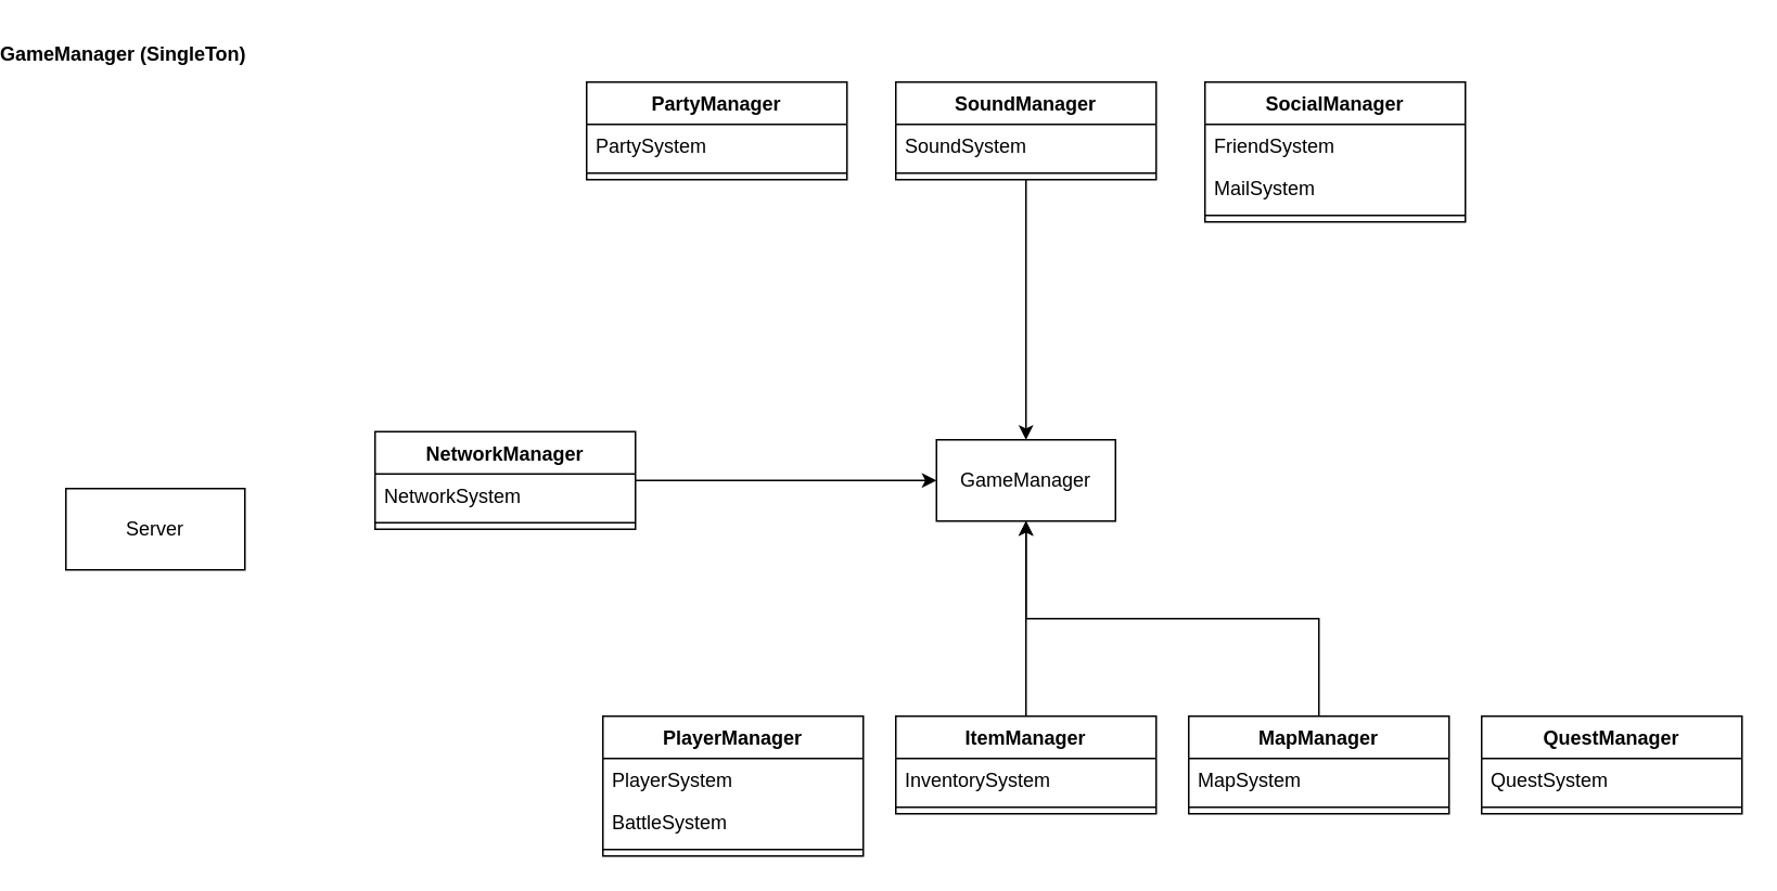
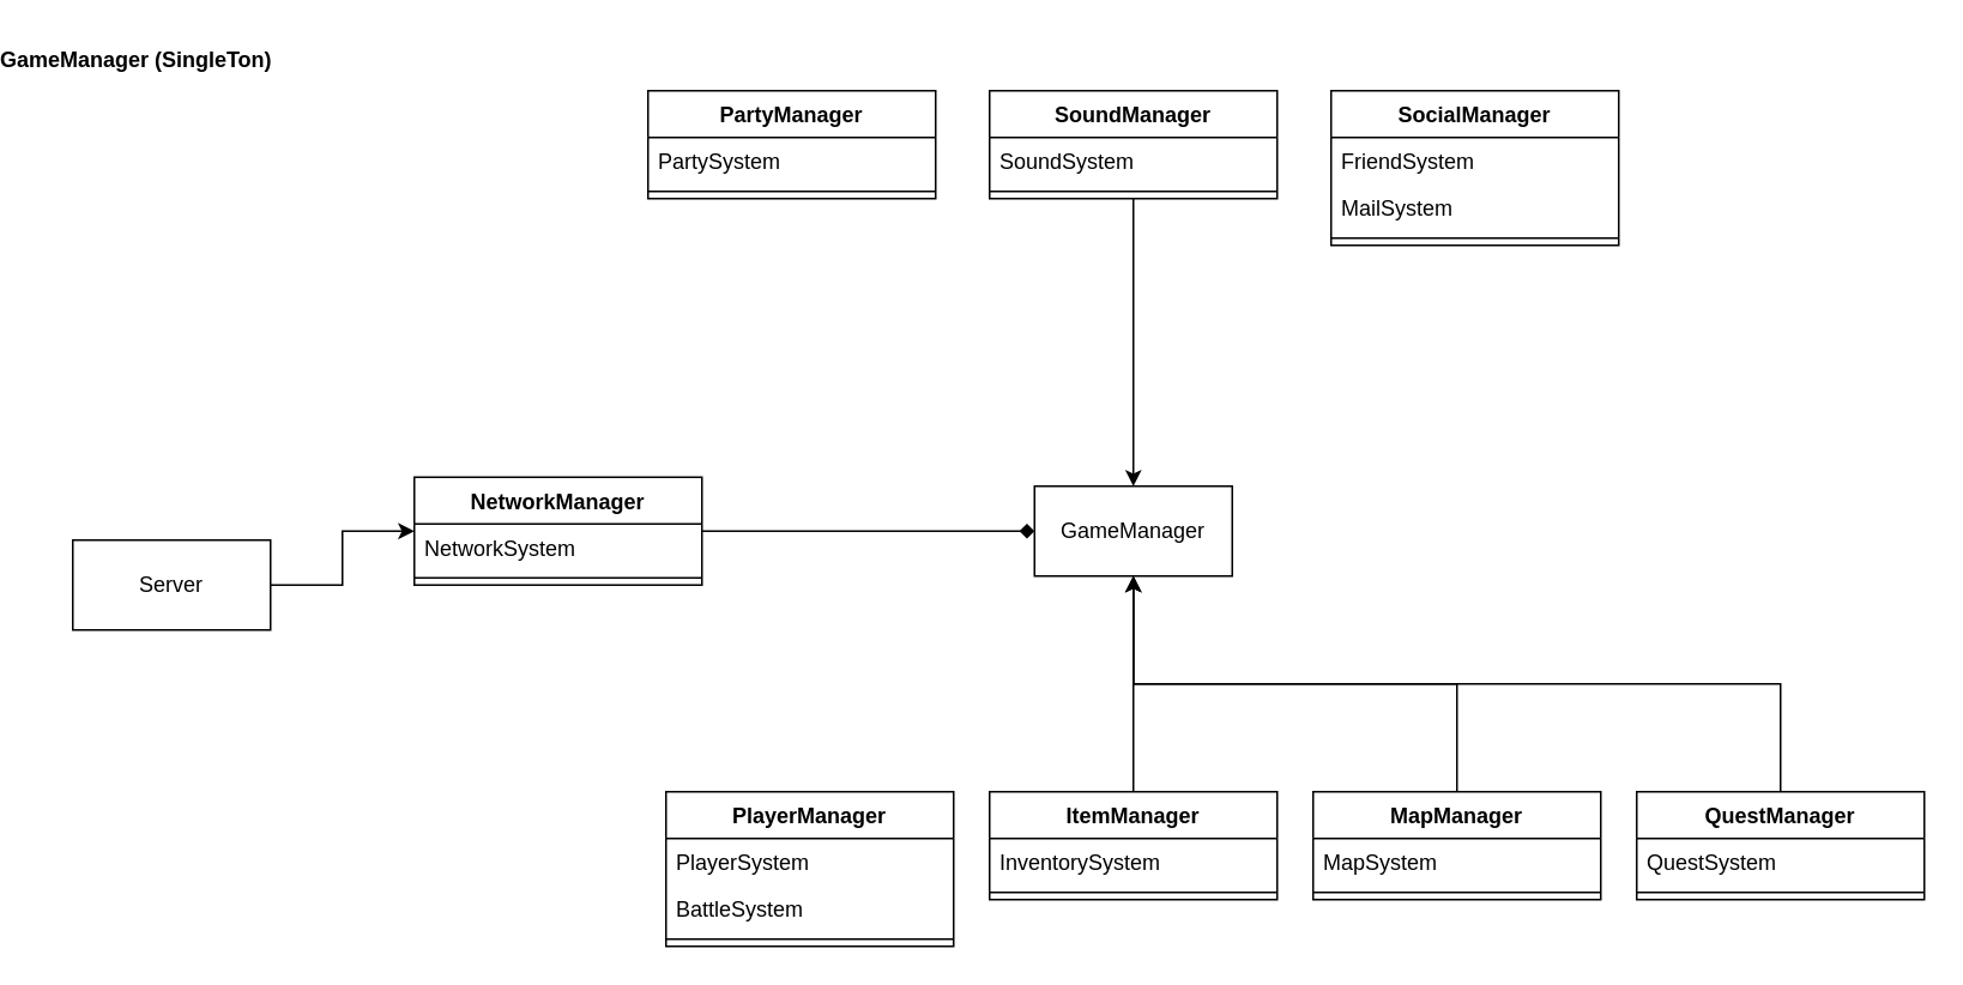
  <mxCell id="0" />
  <mxCell id="1" parent="0" />
  <mxCell id="2" value="GameManager (SingleTon)" style="text;align=center;fontStyle=1;verticalAlign=middle;spacingLeft=3;spacingRight=3;strokeColor=none;rotatable=0;points=[[0,0.5],[1,0.5]];portConstraint=eastwest;html=1;" parent="1" vertex="1"><mxGeometry x="20" y="20" width="80" height="26" as="geometry" /></mxCell>
  <mxCell id="3" value="NetworkManager" style="swimlane;fontStyle=1;align=center;verticalAlign=top;childLayout=stackLayout;horizontal=1;startSize=26;horizontalStack=0;resizeParent=1;resizeParentMax=0;resizeLast=0;collapsible=1;marginBottom=0;whiteSpace=wrap;html=1;" parent="1" vertex="1"><mxGeometry x="215" y="265" width="160" height="60" as="geometry"><mxRectangle x="170" y="430" width="130" height="30" as="alternateBounds" /></mxGeometry></mxCell>
  <mxCell id="4" value="NetworkSystem" style="text;strokeColor=none;fillColor=none;align=left;verticalAlign=top;spacingLeft=4;spacingRight=4;overflow=hidden;rotatable=0;points=[[0,0.5],[1,0.5]];portConstraint=eastwest;whiteSpace=wrap;html=1;" parent="3" vertex="1"><mxGeometry y="26" width="160" height="26" as="geometry" /></mxCell>
  <mxCell id="5" value="" style="line;strokeWidth=1;fillColor=none;align=left;verticalAlign=middle;spacingTop=-1;spacingLeft=3;spacingRight=3;rotatable=0;labelPosition=right;points=[];portConstraint=eastwest;strokeColor=inherit;" parent="3" vertex="1"><mxGeometry y="52" width="160" height="8" as="geometry" /></mxCell>
  <mxCell id="6" value="PlayerManager" style="swimlane;fontStyle=1;align=center;verticalAlign=top;childLayout=stackLayout;horizontal=1;startSize=26;horizontalStack=0;resizeParent=1;resizeParentMax=0;resizeLast=0;collapsible=1;marginBottom=0;whiteSpace=wrap;html=1;" parent="1" vertex="1"><mxGeometry x="355" y="440" width="160" height="86" as="geometry"><mxRectangle x="350" y="430" width="120" height="30" as="alternateBounds" /></mxGeometry></mxCell>
  <mxCell id="7" value="PlayerSystem" style="text;strokeColor=none;fillColor=none;align=left;verticalAlign=top;spacingLeft=4;spacingRight=4;overflow=hidden;rotatable=0;points=[[0,0.5],[1,0.5]];portConstraint=eastwest;whiteSpace=wrap;html=1;" parent="6" vertex="1"><mxGeometry y="26" width="160" height="26" as="geometry" /></mxCell>
  <mxCell id="8" value="BattleSystem" style="text;strokeColor=none;fillColor=none;align=left;verticalAlign=top;spacingLeft=4;spacingRight=4;overflow=hidden;rotatable=0;points=[[0,0.5],[1,0.5]];portConstraint=eastwest;whiteSpace=wrap;html=1;" parent="6" vertex="1"><mxGeometry y="52" width="160" height="26" as="geometry" /></mxCell>
  <mxCell id="9" value="" style="line;strokeWidth=1;fillColor=none;align=left;verticalAlign=middle;spacingTop=-1;spacingLeft=3;spacingRight=3;rotatable=0;labelPosition=right;points=[];portConstraint=eastwest;strokeColor=inherit;" parent="6" vertex="1"><mxGeometry y="78" width="160" height="8" as="geometry" /></mxCell>
  <mxCell id="10" style="edgeStyle=orthogonalEdgeStyle;rounded=0;orthogonalLoop=1;jettySize=auto;html=1;exitX=0.5;exitY=0;exitDx=0;exitDy=0;" parent="1" source="11" edge="1"><mxGeometry relative="1" as="geometry"><mxPoint x="615" y="320" as="targetPoint" /></mxGeometry></mxCell>
  <mxCell id="11" value="ItemManager" style="swimlane;fontStyle=1;align=center;verticalAlign=top;childLayout=stackLayout;horizontal=1;startSize=26;horizontalStack=0;resizeParent=1;resizeParentMax=0;resizeLast=0;collapsible=1;marginBottom=0;whiteSpace=wrap;html=1;" parent="1" vertex="1"><mxGeometry x="535" y="440" width="160" height="60" as="geometry"><mxRectangle x="530" y="430" width="110" height="30" as="alternateBounds" /></mxGeometry></mxCell>
  <mxCell id="12" value="InventorySystem" style="text;strokeColor=none;fillColor=none;align=left;verticalAlign=top;spacingLeft=4;spacingRight=4;overflow=hidden;rotatable=0;points=[[0,0.5],[1,0.5]];portConstraint=eastwest;whiteSpace=wrap;html=1;" parent="11" vertex="1"><mxGeometry y="26" width="160" height="26" as="geometry" /></mxCell>
  <mxCell id="13" value="" style="line;strokeWidth=1;fillColor=none;align=left;verticalAlign=middle;spacingTop=-1;spacingLeft=3;spacingRight=3;rotatable=0;labelPosition=right;points=[];portConstraint=eastwest;strokeColor=inherit;" parent="11" vertex="1"><mxGeometry y="52" width="160" height="8" as="geometry" /></mxCell>
  <mxCell id="14" style="edgeStyle=orthogonalEdgeStyle;rounded=0;orthogonalLoop=1;jettySize=auto;html=1;exitX=0.5;exitY=0;exitDx=0;exitDy=0;entryX=0.5;entryY=1;entryDx=0;entryDy=0;" parent="1" source="15" target="20" edge="1"><mxGeometry relative="1" as="geometry" /></mxCell>
  <mxCell id="15" value="MapManager" style="swimlane;fontStyle=1;align=center;verticalAlign=top;childLayout=stackLayout;horizontal=1;startSize=26;horizontalStack=0;resizeParent=1;resizeParentMax=0;resizeLast=0;collapsible=1;marginBottom=0;whiteSpace=wrap;html=1;" parent="1" vertex="1"><mxGeometry x="715" y="440" width="160" height="60" as="geometry"><mxRectangle x="710" y="430" width="110" height="30" as="alternateBounds" /></mxGeometry></mxCell>
  <mxCell id="16" value="MapSystem" style="text;strokeColor=none;fillColor=none;align=left;verticalAlign=top;spacingLeft=4;spacingRight=4;overflow=hidden;rotatable=0;points=[[0,0.5],[1,0.5]];portConstraint=eastwest;whiteSpace=wrap;html=1;" parent="15" vertex="1"><mxGeometry y="26" width="160" height="26" as="geometry" /></mxCell>
  <mxCell id="17" value="" style="line;strokeWidth=1;fillColor=none;align=left;verticalAlign=middle;spacingTop=-1;spacingLeft=3;spacingRight=3;rotatable=0;labelPosition=right;points=[];portConstraint=eastwest;strokeColor=inherit;" parent="15" vertex="1"><mxGeometry y="52" width="160" height="8" as="geometry" /></mxCell>
  <mxCell id="18" style="edgeStyle=orthogonalEdgeStyle;rounded=0;orthogonalLoop=1;jettySize=auto;html=1;entryX=0.5;entryY=0;entryDx=0;entryDy=0;" parent="1" source="25" target="20" edge="1"><mxGeometry relative="1" as="geometry" /></mxCell>
- <mxCell id="19" style="rounded=0;orthogonalLoop=1;jettySize=auto;html=1;entryX=0;entryY=0.5;entryDx=0;entryDy=0;" parent="1" source="3" target="20" edge="1"><mxGeometry relative="1" as="geometry" /></mxCell>
+ <mxCell id="19" style="rounded=0;orthogonalLoop=1;jettySize=auto;html=1;entryX=0;entryY=0.5;entryDx=0;entryDy=0;endArrow=diamond;" parent="1" source="3" target="20" edge="1"><mxGeometry relative="1" as="geometry" /></mxCell>
  <mxCell id="20" value="GameManager" style="html=1;whiteSpace=wrap;" parent="1" vertex="1"><mxGeometry x="560" y="270" width="110" height="50" as="geometry" /></mxCell>
+ <mxCell id="21" style="edgeStyle=orthogonalEdgeStyle;rounded=0;orthogonalLoop=1;jettySize=auto;html=1;exitX=0.5;exitY=0;exitDx=0;exitDy=0;entryX=0.5;entryY=1;entryDx=0;entryDy=0;" parent="1" source="22" target="20" edge="1"><mxGeometry relative="1" as="geometry" /></mxCell>
  <mxCell id="22" value="QuestManager" style="swimlane;fontStyle=1;align=center;verticalAlign=top;childLayout=stackLayout;horizontal=1;startSize=26;horizontalStack=0;resizeParent=1;resizeParentMax=0;resizeLast=0;collapsible=1;marginBottom=0;whiteSpace=wrap;html=1;" parent="1" vertex="1"><mxGeometry x="895" y="440" width="160" height="60" as="geometry"><mxRectangle x="890" y="430" width="120" height="30" as="alternateBounds" /></mxGeometry></mxCell>
  <mxCell id="23" value="QuestSystem" style="text;strokeColor=none;fillColor=none;align=left;verticalAlign=top;spacingLeft=4;spacingRight=4;overflow=hidden;rotatable=0;points=[[0,0.5],[1,0.5]];portConstraint=eastwest;whiteSpace=wrap;html=1;" parent="22" vertex="1"><mxGeometry y="26" width="160" height="26" as="geometry" /></mxCell>
  <mxCell id="24" value="" style="line;strokeWidth=1;fillColor=none;align=left;verticalAlign=middle;spacingTop=-1;spacingLeft=3;spacingRight=3;rotatable=0;labelPosition=right;points=[];portConstraint=eastwest;strokeColor=inherit;" parent="22" vertex="1"><mxGeometry y="52" width="160" height="8" as="geometry" /></mxCell>
  <mxCell id="25" value="SoundManager" style="swimlane;fontStyle=1;align=center;verticalAlign=top;childLayout=stackLayout;horizontal=1;startSize=26;horizontalStack=0;resizeParent=1;resizeParentMax=0;resizeLast=0;collapsible=1;marginBottom=0;whiteSpace=wrap;html=1;" parent="1" vertex="1"><mxGeometry x="535" y="50" width="160" height="60" as="geometry"><mxRectangle x="530" y="40" width="120" height="30" as="alternateBounds" /></mxGeometry></mxCell>
  <mxCell id="26" value="SoundSystem" style="text;strokeColor=none;fillColor=none;align=left;verticalAlign=top;spacingLeft=4;spacingRight=4;overflow=hidden;rotatable=0;points=[[0,0.5],[1,0.5]];portConstraint=eastwest;whiteSpace=wrap;html=1;" parent="25" vertex="1"><mxGeometry y="26" width="160" height="26" as="geometry" /></mxCell>
  <mxCell id="27" value="" style="line;strokeWidth=1;fillColor=none;align=left;verticalAlign=middle;spacingTop=-1;spacingLeft=3;spacingRight=3;rotatable=0;labelPosition=right;points=[];portConstraint=eastwest;strokeColor=inherit;" parent="25" vertex="1"><mxGeometry y="52" width="160" height="8" as="geometry" /></mxCell>
  <mxCell id="28" value="PartyManager" style="swimlane;fontStyle=1;align=center;verticalAlign=top;childLayout=stackLayout;horizontal=1;startSize=26;horizontalStack=0;resizeParent=1;resizeParentMax=0;resizeLast=0;collapsible=1;marginBottom=0;whiteSpace=wrap;html=1;" parent="1" vertex="1"><mxGeometry x="345" y="50" width="160" height="60" as="geometry"><mxRectangle x="340" y="40" width="120" height="30" as="alternateBounds" /></mxGeometry></mxCell>
  <mxCell id="29" value="PartySystem" style="text;strokeColor=none;fillColor=none;align=left;verticalAlign=top;spacingLeft=4;spacingRight=4;overflow=hidden;rotatable=0;points=[[0,0.5],[1,0.5]];portConstraint=eastwest;whiteSpace=wrap;html=1;" parent="28" vertex="1"><mxGeometry y="26" width="160" height="26" as="geometry" /></mxCell>
  <mxCell id="30" value="" style="line;strokeWidth=1;fillColor=none;align=left;verticalAlign=middle;spacingTop=-1;spacingLeft=3;spacingRight=3;rotatable=0;labelPosition=right;points=[];portConstraint=eastwest;strokeColor=inherit;" parent="28" vertex="1"><mxGeometry y="52" width="160" height="8" as="geometry" /></mxCell>
  <mxCell id="31" value="SocialManager" style="swimlane;fontStyle=1;align=center;verticalAlign=top;childLayout=stackLayout;horizontal=1;startSize=26;horizontalStack=0;resizeParent=1;resizeParentMax=0;resizeLast=0;collapsible=1;marginBottom=0;whiteSpace=wrap;html=1;" parent="1" vertex="1"><mxGeometry x="725" y="50" width="160" height="86" as="geometry"><mxRectangle x="530" y="40" width="120" height="30" as="alternateBounds" /></mxGeometry></mxCell>
  <mxCell id="32" value="FriendSystem" style="text;strokeColor=none;fillColor=none;align=left;verticalAlign=top;spacingLeft=4;spacingRight=4;overflow=hidden;rotatable=0;points=[[0,0.5],[1,0.5]];portConstraint=eastwest;whiteSpace=wrap;html=1;" parent="31" vertex="1"><mxGeometry y="26" width="160" height="26" as="geometry" /></mxCell>
  <mxCell id="33" value="MailSystem" style="text;strokeColor=none;fillColor=none;align=left;verticalAlign=top;spacingLeft=4;spacingRight=4;overflow=hidden;rotatable=0;points=[[0,0.5],[1,0.5]];portConstraint=eastwest;whiteSpace=wrap;html=1;" parent="31" vertex="1"><mxGeometry y="52" width="160" height="26" as="geometry" /></mxCell>
  <mxCell id="34" value="" style="line;strokeWidth=1;fillColor=none;align=left;verticalAlign=middle;spacingTop=-1;spacingLeft=3;spacingRight=3;rotatable=0;labelPosition=right;points=[];portConstraint=eastwest;strokeColor=inherit;" parent="31" vertex="1"><mxGeometry y="78" width="160" height="8" as="geometry" /></mxCell>
+ <mxCell id="35" style="edgeStyle=orthogonalEdgeStyle;rounded=0;orthogonalLoop=1;jettySize=auto;html=1;exitX=1;exitY=0.5;exitDx=0;exitDy=0;" parent="1" source="36" target="3" edge="1"><mxGeometry relative="1" as="geometry" /></mxCell>
  <mxCell id="36" value="Server" style="html=1;whiteSpace=wrap;" parent="1" vertex="1"><mxGeometry x="25" y="300" width="110" height="50" as="geometry" /></mxCell>
